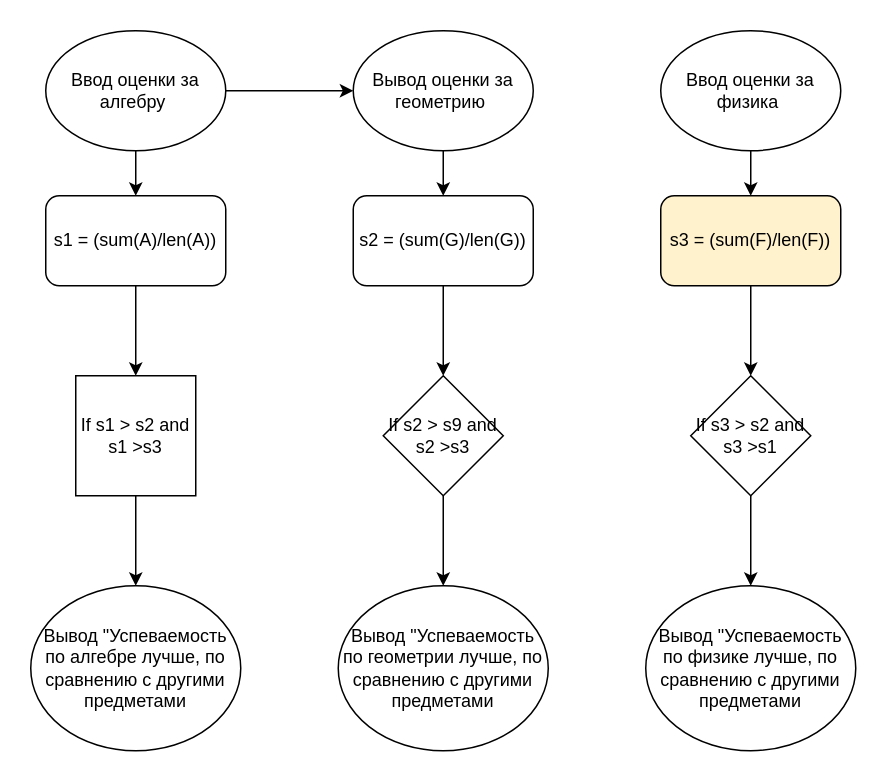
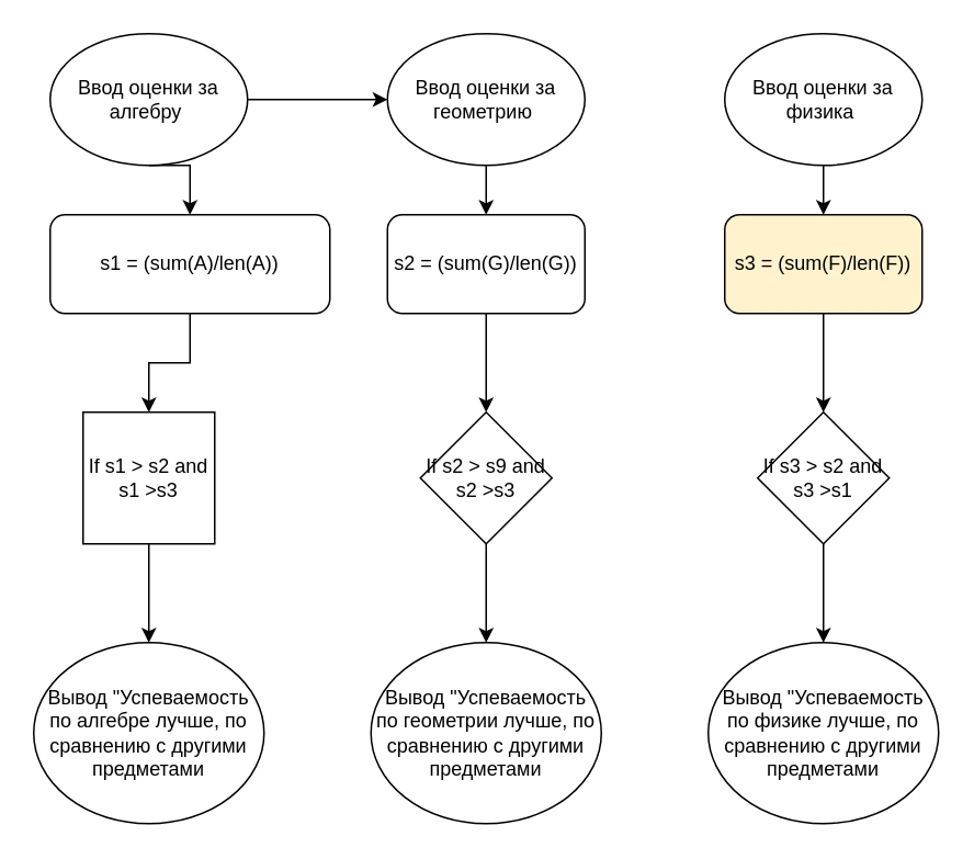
  <mxCell id="0" />
  <mxCell id="1" parent="0" />
  <mxCell id="2" style="edgeStyle=orthogonalEdgeStyle;rounded=0;orthogonalLoop=1;jettySize=auto;html=1;exitX=0.5;exitY=1;exitDx=0;exitDy=0;entryX=0.5;entryY=0;entryDx=0;entryDy=0;" edge="1" parent="1" source="4" target="10"><mxGeometry relative="1" as="geometry" /></mxCell>
  <mxCell id="3" style="edgeStyle=orthogonalEdgeStyle;rounded=0;orthogonalLoop=1;jettySize=auto;html=1;exitX=1;exitY=0.5;exitDx=0;exitDy=0;entryX=0;entryY=0.5;entryDx=0;entryDy=0;" edge="1" parent="1" source="4" target="6"><mxGeometry relative="1" as="geometry" /></mxCell>
  <mxCell id="4" value="Ввод оценки за алгебру&amp;nbsp;" style="ellipse;whiteSpace=wrap;html=1;" vertex="1" parent="1"><mxGeometry x="30" y="20" width="120" height="80" as="geometry" /></mxCell>
  <mxCell id="5" style="edgeStyle=orthogonalEdgeStyle;rounded=0;orthogonalLoop=1;jettySize=auto;html=1;exitX=0.5;exitY=1;exitDx=0;exitDy=0;entryX=0.5;entryY=0;entryDx=0;entryDy=0;" edge="1" parent="1" source="6" target="12"><mxGeometry relative="1" as="geometry" /></mxCell>
- <mxCell id="6" value="&lt;span&gt;Вывод оценки за геометрию&amp;nbsp;&lt;/span&gt;" style="ellipse;whiteSpace=wrap;html=1;" vertex="1" parent="1"><mxGeometry x="235" y="20" width="120" height="80" as="geometry" /></mxCell>
+ <mxCell id="6" value="&lt;span&gt;Ввод оценки за геометрию&amp;nbsp;&lt;/span&gt;" style="ellipse;whiteSpace=wrap;html=1;" vertex="1" parent="1"><mxGeometry x="235" y="20" width="120" height="80" as="geometry" /></mxCell>
  <mxCell id="7" style="edgeStyle=orthogonalEdgeStyle;rounded=0;orthogonalLoop=1;jettySize=auto;html=1;exitX=0.5;exitY=1;exitDx=0;exitDy=0;entryX=0.5;entryY=0;entryDx=0;entryDy=0;" edge="1" parent="1" source="8" target="14"><mxGeometry relative="1" as="geometry" /></mxCell>
  <mxCell id="8" value="&lt;span&gt;Ввод оценки за физика&amp;nbsp;&lt;/span&gt;" style="ellipse;whiteSpace=wrap;html=1;" vertex="1" parent="1"><mxGeometry x="440" y="20" width="120" height="80" as="geometry" /></mxCell>
  <mxCell id="9" style="edgeStyle=orthogonalEdgeStyle;rounded=0;orthogonalLoop=1;jettySize=auto;html=1;exitX=0.5;exitY=1;exitDx=0;exitDy=0;entryX=0.5;entryY=0;entryDx=0;entryDy=0;" edge="1" parent="1" source="10" target="16"><mxGeometry relative="1" as="geometry" /></mxCell>
- <mxCell id="10" value="s1 = (sum(A)/len(A))" style="rounded=1;whiteSpace=wrap;html=1;" vertex="1" parent="1"><mxGeometry x="30" y="130" width="120" height="60" as="geometry" /></mxCell>
+ <mxCell id="10" value="s1 = (sum(A)/len(A))" style="rounded=1;whiteSpace=wrap;html=1;" vertex="1" parent="1"><mxGeometry x="30" y="130" width="170" height="60" as="geometry" /></mxCell>
  <mxCell id="11" style="edgeStyle=orthogonalEdgeStyle;rounded=0;orthogonalLoop=1;jettySize=auto;html=1;exitX=0.5;exitY=1;exitDx=0;exitDy=0;entryX=0.5;entryY=0;entryDx=0;entryDy=0;" edge="1" parent="1" source="12" target="19"><mxGeometry relative="1" as="geometry" /></mxCell>
  <mxCell id="12" value="&lt;span&gt;s2 = (sum(G)/len(G))&lt;/span&gt;" style="rounded=1;whiteSpace=wrap;html=1;" vertex="1" parent="1"><mxGeometry x="235" y="130" width="120" height="60" as="geometry" /></mxCell>
  <mxCell id="13" style="edgeStyle=orthogonalEdgeStyle;rounded=0;orthogonalLoop=1;jettySize=auto;html=1;exitX=0.5;exitY=1;exitDx=0;exitDy=0;entryX=0.5;entryY=0;entryDx=0;entryDy=0;" edge="1" parent="1" source="14" target="21"><mxGeometry relative="1" as="geometry" /></mxCell>
  <mxCell id="14" value="&lt;span&gt;s3 = (sum(F)/len(F))&lt;/span&gt;" style="rounded=1;whiteSpace=wrap;html=1;fillColor=#fff2cc;" vertex="1" parent="1"><mxGeometry x="440" y="130" width="120" height="60" as="geometry" /></mxCell>
  <mxCell id="15" style="edgeStyle=orthogonalEdgeStyle;rounded=0;orthogonalLoop=1;jettySize=auto;html=1;exitX=0.5;exitY=1;exitDx=0;exitDy=0;entryX=0.5;entryY=0;entryDx=0;entryDy=0;" edge="1" parent="1" source="16" target="17"><mxGeometry relative="1" as="geometry" /></mxCell>
  <mxCell id="16" value="If s1 &amp;gt; s2 and s1 &amp;gt;s3" style="whiteSpace=wrap;html=1;rounded=0;" vertex="1" parent="1"><mxGeometry x="50" y="250" width="80" height="80" as="geometry" /></mxCell>
  <mxCell id="17" value="Вывод &quot;Успеваемость по алгебре лучше, по сравнению с другими предметами" style="ellipse;whiteSpace=wrap;html=1;" vertex="1" parent="1"><mxGeometry x="20" y="390" width="140" height="110" as="geometry" /></mxCell>
  <mxCell id="18" style="edgeStyle=orthogonalEdgeStyle;rounded=0;orthogonalLoop=1;jettySize=auto;html=1;exitX=0.5;exitY=1;exitDx=0;exitDy=0;entryX=0.5;entryY=0;entryDx=0;entryDy=0;" edge="1" parent="1" source="19" target="22"><mxGeometry relative="1" as="geometry" /></mxCell>
  <mxCell id="19" value="If s2 &amp;gt; s9 and s2 &amp;gt;s3" style="rhombus;whiteSpace=wrap;html=1;" vertex="1" parent="1"><mxGeometry x="255" y="250" width="80" height="80" as="geometry" /></mxCell>
  <mxCell id="20" style="edgeStyle=orthogonalEdgeStyle;rounded=0;orthogonalLoop=1;jettySize=auto;html=1;exitX=0.5;exitY=1;exitDx=0;exitDy=0;" edge="1" parent="1" source="21" target="23"><mxGeometry relative="1" as="geometry" /></mxCell>
  <mxCell id="21" value="If s3 &amp;gt; s2 and s3 &amp;gt;s1" style="rhombus;whiteSpace=wrap;html=1;" vertex="1" parent="1"><mxGeometry x="460" y="250" width="80" height="80" as="geometry" /></mxCell>
  <mxCell id="22" value="Вывод &quot;Успеваемость по геометрии лучше, по сравнению с другими предметами" style="ellipse;whiteSpace=wrap;html=1;" vertex="1" parent="1"><mxGeometry x="225" y="390" width="140" height="110" as="geometry" /></mxCell>
  <mxCell id="23" value="Вывод &quot;Успеваемость по физике лучше, по сравнению с другими предметами" style="ellipse;whiteSpace=wrap;html=1;" vertex="1" parent="1"><mxGeometry x="430" y="390" width="140" height="110" as="geometry" /></mxCell>
